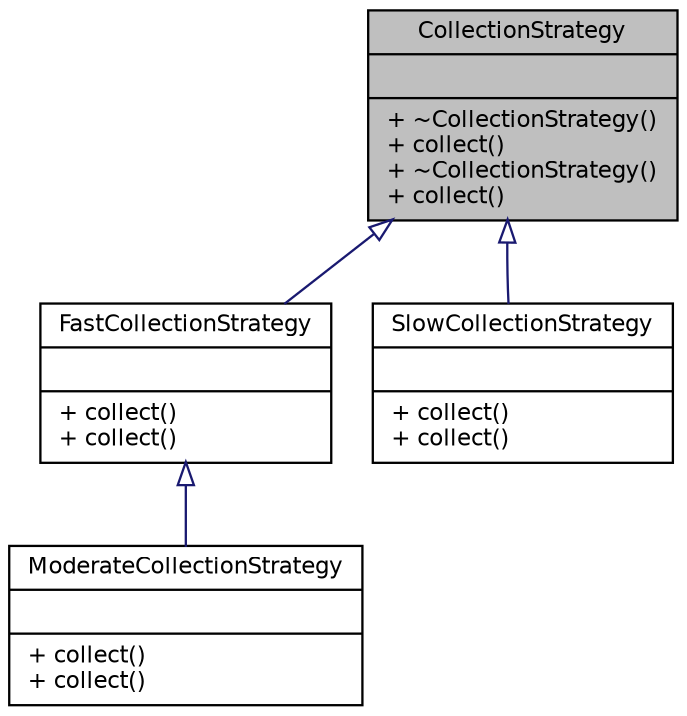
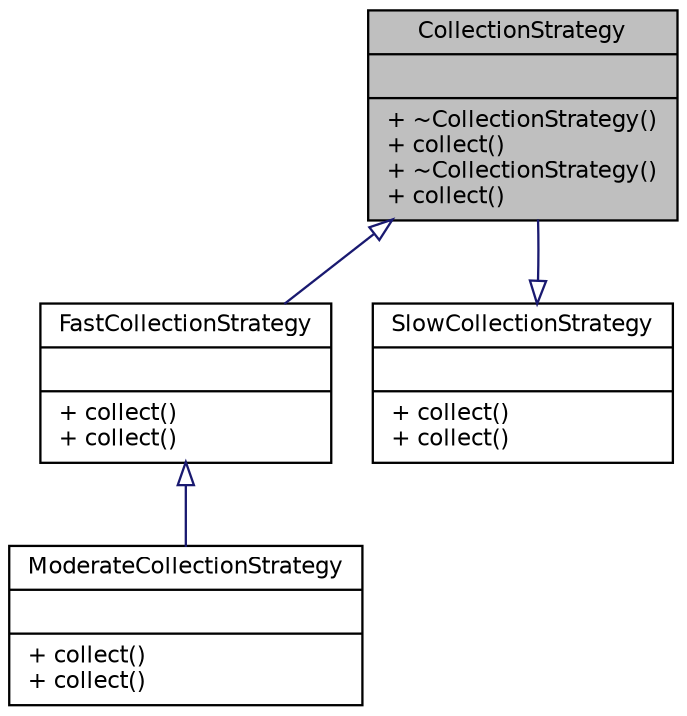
  digraph {
    node [color=black fillcolor=white fontname=Helvetica fontsize=10 shape=record style=filled]
    edge [arrowtail=onormal color=midnightblue dir=back fontname=Helvetica fontsize=10 labelfontname=Helvetica labelfontsize=10 style=solid]
    n1 [fillcolor=grey75 fontcolor=black height=0.2 label="{CollectionStrategy\n||+ ~CollectionStrategy()\l+ collect()\l+ ~CollectionStrategy()\l+ collect()\l}" width=0.4]
    n2 [height=0.2 label="{FastCollectionStrategy\n||+ collect()\l+ collect()\l}" width=0.4]
    n3 [height=0.2 label="{SlowCollectionStrategy\n||+ collect()\l+ collect()\l}" width=0.4]
    n4 [height=0.2 label="{ModerateCollectionStrategy\n||+ collect()\l+ collect()\l}" width=0.4]
    n1 -> n2
-   n1 -> n3
+   n3 -> n1
    n2 -> n4
  }
